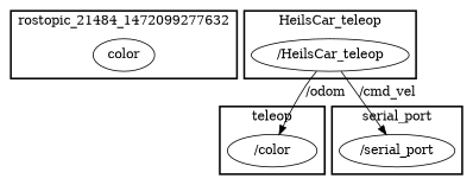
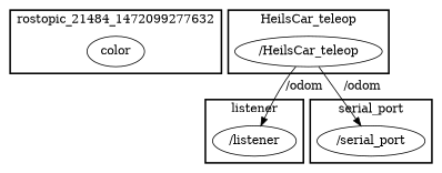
  digraph {
    compound=True
    rank=same
    rankdir=TB
    ranksep=0.2
    node [shape=ellipse]
    edge [penwidth=1]
    color [height=0.5 width=0.79437 shape=""]
-   n2 [height=0.5 label="/color" width=1.0832]
+   n2 [height=0.5 label="/listener" width=1.0832]
    n3 [height=0.5 label="/serial_port" width=1.4082]
    n4 [height=0.5 label="/HeilsCar_teleop" width=1.9498]
    subgraph cluster_1 {
      label=rostopic_21484_1472099277632
      style=bold
      color
    }
    subgraph cluster_2 {
-     label=teleop
+     label=listener
      style=bold
      n2
    }
    subgraph cluster_3 {
      label=serial_port
      style=bold
      n3
    }
    subgraph cluster_4 {
      label=HeilsCar_teleop
      style=bold
      n4
    }
    subgraph cluster_5 {
      label=rostopic_5347_1472109595614
      style=bold
    }
    n4 -> n2 [label="/odom"]
-   n4 -> n3 [label="/cmd_vel"]
+   n4 -> n3 [label="/odom"]
  }
